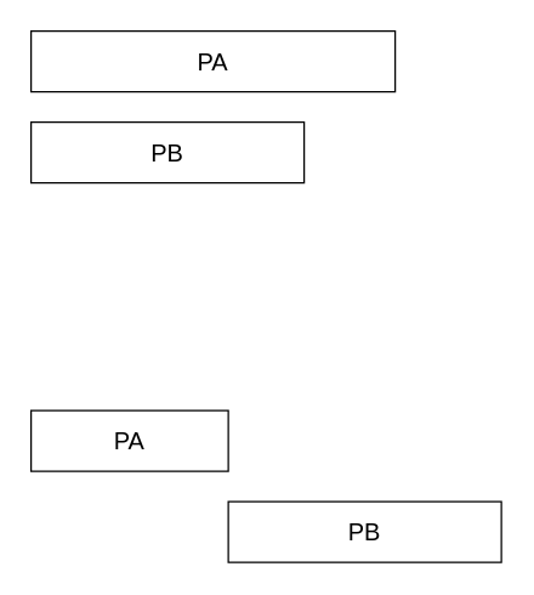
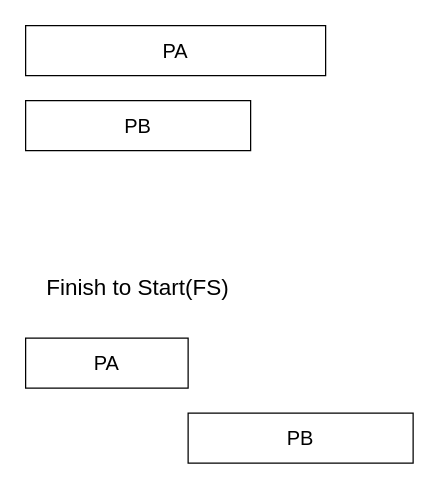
  <mxCell id="0" />
  <mxCell id="1" parent="0" />
  <mxCell id="2" value="PA" style="rounded=0;whiteSpace=wrap;html=1;fontSize=16;" vertex="1" parent="1"><mxGeometry x="20" y="20" width="240" height="40" as="geometry" /></mxCell>
  <mxCell id="3" value="PB" style="rounded=0;whiteSpace=wrap;html=1;fontSize=16;" vertex="1" parent="1"><mxGeometry x="20" y="80" width="180" height="40" as="geometry" /></mxCell>
  <mxCell id="4" value="PA" style="rounded=0;whiteSpace=wrap;html=1;fontSize=16;" vertex="1" parent="1"><mxGeometry x="20" y="270" width="130" height="40" as="geometry" /></mxCell>
  <mxCell id="5" value="PB" style="rounded=0;whiteSpace=wrap;html=1;fontSize=16;" vertex="1" parent="1"><mxGeometry x="150" y="330" width="180" height="40" as="geometry" /></mxCell>
+ <mxCell id="6" value="Finish to Start(FS)" style="rounded=0;whiteSpace=wrap;html=1;fontSize=18;strokeColor=none;fillColor=none;" vertex="1" parent="1"><mxGeometry x="20" y="210" width="180" height="40" as="geometry" /></mxCell>
